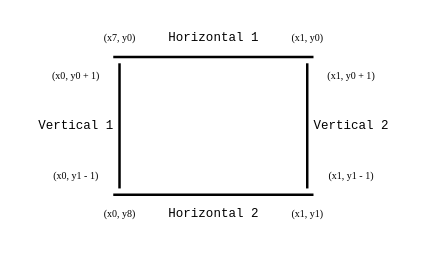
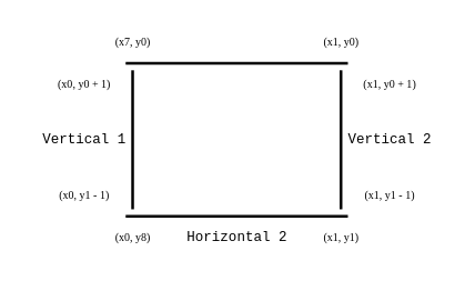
  <mxCell id="0" />
  <mxCell id="1" parent="0" />
  <mxCell id="2" value="" style="line;strokeWidth=2;html=1;" parent="1" vertex="1"><mxGeometry x="90" y="40" width="160" height="10" as="geometry" /></mxCell>
  <mxCell id="3" value="" style="line;strokeWidth=2;html=1;" parent="1" vertex="1"><mxGeometry x="90" y="150" width="160" height="10" as="geometry" /></mxCell>
  <mxCell id="4" value="" style="line;strokeWidth=2;direction=south;html=1;" parent="1" vertex="1"><mxGeometry x="90" y="50" width="10" height="100" as="geometry" /></mxCell>
  <mxCell id="5" value="" style="line;strokeWidth=2;direction=south;html=1;" parent="1" vertex="1"><mxGeometry x="240" y="50" width="10" height="100" as="geometry" /></mxCell>
- <mxCell id="6" value="&lt;div style=&quot;font-family: &amp;#34;consolas&amp;#34; , &amp;#34;courier new&amp;#34; , monospace ; font-size: 10px ; line-height: 19px&quot;&gt;&lt;span style=&quot;font-size: 10px&quot;&gt;Horizontal 1&lt;/span&gt;&lt;/div&gt;" style="text;html=1;align=center;verticalAlign=middle;resizable=0;points=[];autosize=1;fontColor=default;labelBackgroundColor=none;fontSize=10;" parent="1" vertex="1"><mxGeometry x="130" y="20" width="80" height="20" as="geometry" /></mxCell>
  <mxCell id="7" value="&lt;div style=&quot;font-family: &amp;#34;consolas&amp;#34; , &amp;#34;courier new&amp;#34; , monospace ; font-size: 10px ; line-height: 19px&quot;&gt;&lt;span style=&quot;font-size: 10px&quot;&gt;Horizontal 2&lt;/span&gt;&lt;/div&gt;" style="text;html=1;align=center;verticalAlign=middle;resizable=0;points=[];autosize=1;fontColor=default;labelBackgroundColor=none;fontSize=10;" parent="1" vertex="1"><mxGeometry x="130" y="160" width="80" height="20" as="geometry" /></mxCell>
  <mxCell id="8" value="&lt;div style=&quot;font-family: &amp;#34;consolas&amp;#34; , &amp;#34;courier new&amp;#34; , monospace ; font-size: 10px ; line-height: 19px&quot;&gt;&lt;div style=&quot;font-family: &amp;#34;consolas&amp;#34; , &amp;#34;courier new&amp;#34; , monospace ; line-height: 19px ; font-size: 10px&quot;&gt;&lt;span style=&quot;font-size: 10px&quot;&gt;Vertical 2&lt;/span&gt;&lt;/div&gt;&lt;/div&gt;" style="text;html=1;align=center;verticalAlign=middle;resizable=0;points=[];autosize=1;fontColor=default;labelBackgroundColor=none;fontSize=10;" parent="1" vertex="1"><mxGeometry x="245" y="90" width="70" height="20" as="geometry" /></mxCell>
  <mxCell id="9" value="&lt;div style=&quot;font-family: &amp;quot;consolas&amp;quot; , &amp;quot;courier new&amp;quot; , monospace ; font-size: 10px ; line-height: 19px&quot;&gt;&lt;div style=&quot;font-family: &amp;quot;consolas&amp;quot; , &amp;quot;courier new&amp;quot; , monospace ; line-height: 19px ; font-size: 10px&quot;&gt;&lt;span style=&quot;font-size: 10px&quot;&gt;Vertical 1&lt;/span&gt;&lt;/div&gt;&lt;/div&gt;" style="text;html=1;align=center;verticalAlign=middle;resizable=0;points=[];autosize=1;fontColor=default;labelBackgroundColor=none;fontSize=10;fontStyle=0" parent="1" vertex="1"><mxGeometry x="25" y="90" width="70" height="20" as="geometry" /></mxCell>
  <mxCell id="10" value="(x7, y0)" style="text;html=1;align=center;verticalAlign=middle;resizable=0;points=[];autosize=1;strokeColor=none;fillColor=none;fontSize=8;fontColor=default;fontFamily=Lucida Console;fontStyle=0" parent="1" vertex="1"><mxGeometry x="65" y="20" width="60" height="20" as="geometry" /></mxCell>
  <mxCell id="11" value="(x0, y8)" style="text;html=1;align=center;verticalAlign=middle;resizable=0;points=[];autosize=1;strokeColor=none;fillColor=none;fontSize=8;fontColor=default;fontFamily=Lucida Console;" parent="1" vertex="1"><mxGeometry x="65" y="160" width="60" height="20" as="geometry" /></mxCell>
  <mxCell id="12" value="(x0, y1 - 1)" style="text;html=1;align=center;verticalAlign=middle;resizable=0;points=[];autosize=1;strokeColor=none;fillColor=none;fontSize=8;fontColor=default;spacing=0;fontFamily=Lucida Console;" parent="1" vertex="1"><mxGeometry x="20" y="130" width="80" height="20" as="geometry" /></mxCell>
  <mxCell id="13" value="(x0, y0 + 1)" style="text;html=1;align=center;verticalAlign=middle;resizable=0;points=[];autosize=1;strokeColor=none;fillColor=none;fontSize=8;fontColor=default;spacing=0;fontFamily=Lucida Console;" parent="1" vertex="1"><mxGeometry x="20" y="50" width="80" height="20" as="geometry" /></mxCell>
  <mxCell id="14" value="(x1, y0)" style="text;html=1;align=center;verticalAlign=middle;resizable=0;points=[];autosize=1;strokeColor=none;fillColor=none;fontSize=8;fontColor=default;fontFamily=Lucida Console;" parent="1" vertex="1"><mxGeometry x="215" y="20" width="60" height="20" as="geometry" /></mxCell>
  <mxCell id="15" value="(x1, y0 + 1)" style="text;html=1;align=center;verticalAlign=middle;resizable=0;points=[];autosize=1;strokeColor=none;fillColor=none;fontSize=8;fontColor=default;spacing=0;fontFamily=Lucida Console;" parent="1" vertex="1"><mxGeometry x="240" y="50" width="80" height="20" as="geometry" /></mxCell>
  <mxCell id="16" value="(x1, y1 - 1)" style="text;html=1;align=center;verticalAlign=middle;resizable=0;points=[];autosize=1;strokeColor=none;fillColor=none;fontSize=8;fontColor=default;spacing=0;fontFamily=Lucida Console;" parent="1" vertex="1"><mxGeometry x="240" y="130" width="80" height="20" as="geometry" /></mxCell>
  <mxCell id="17" value="(x1, y1)" style="text;html=1;align=center;verticalAlign=middle;resizable=0;points=[];autosize=1;strokeColor=none;fillColor=none;fontSize=8;fontColor=default;fontFamily=Lucida Console;" parent="1" vertex="1"><mxGeometry x="215" y="160" width="60" height="20" as="geometry" /></mxCell>
